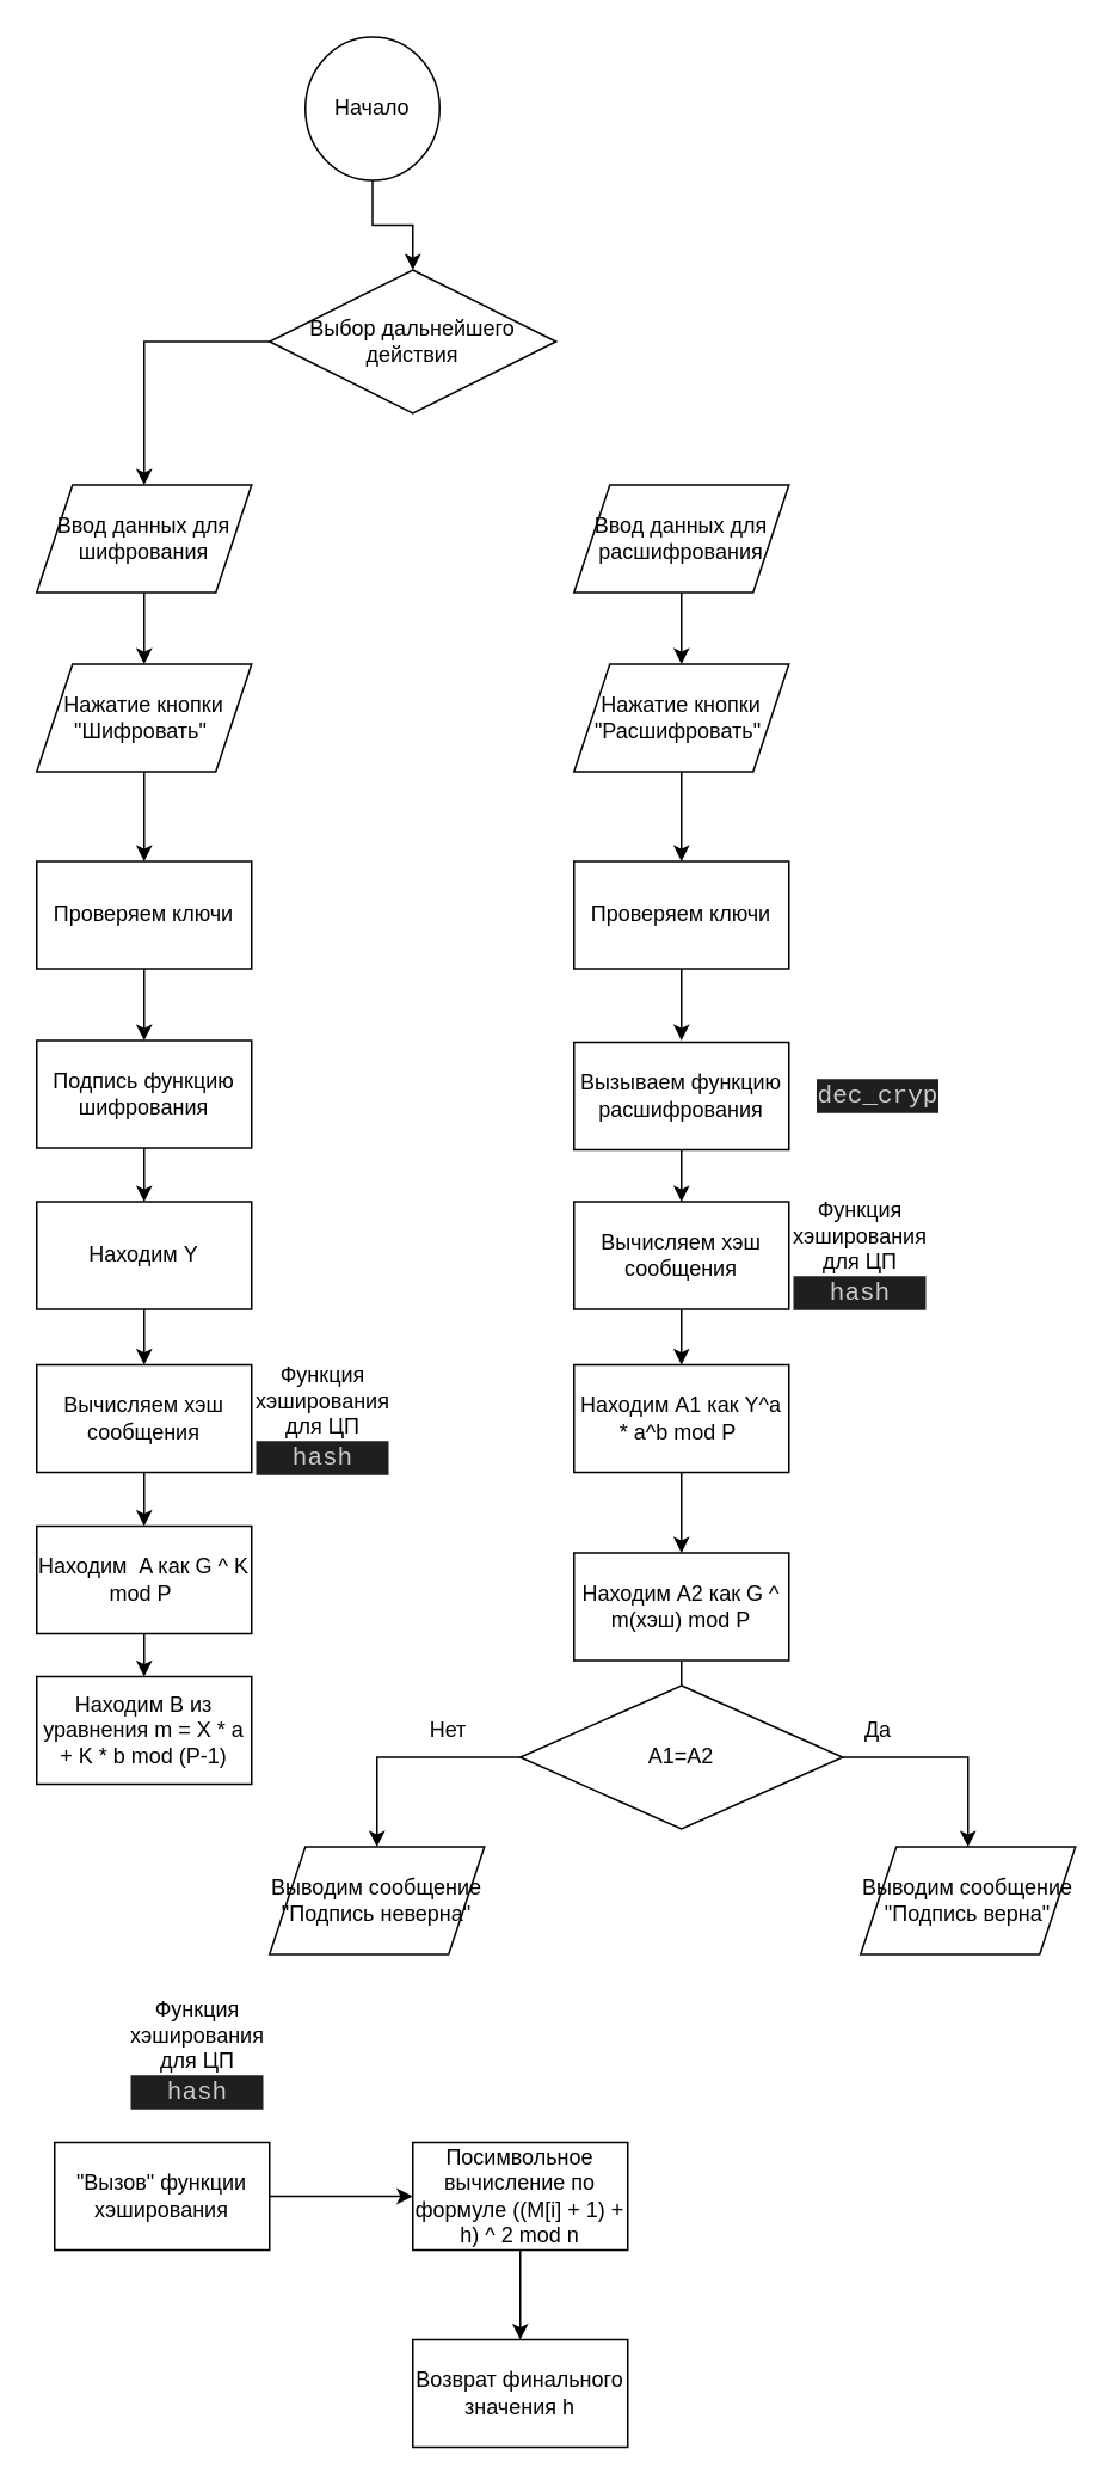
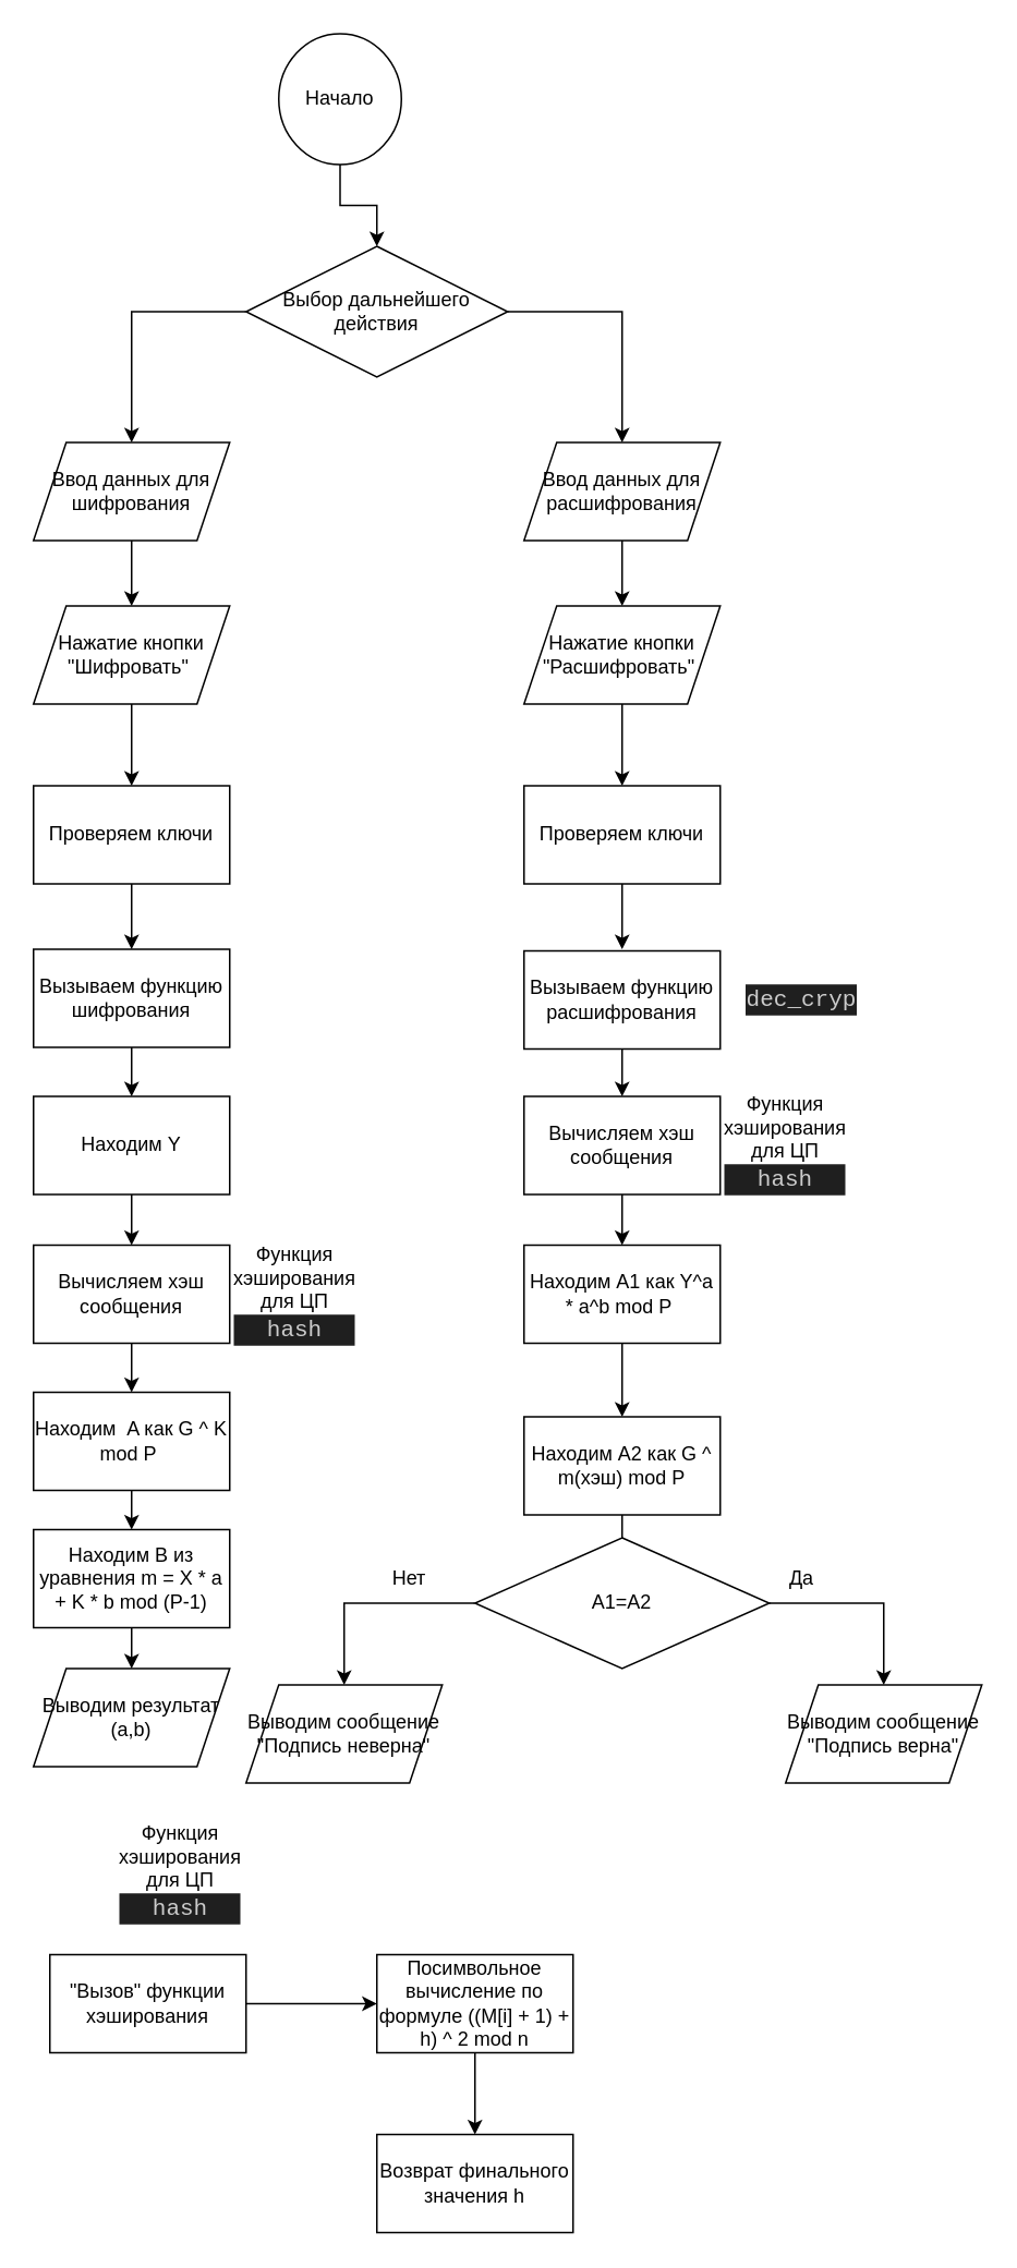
  <mxCell id="0" />
  <mxCell id="1" parent="0" />
  <mxCell id="2" value="" style="edgeStyle=orthogonalEdgeStyle;rounded=0;orthogonalLoop=1;jettySize=auto;html=1;" parent="1" source="3" target="6" edge="1"><mxGeometry relative="1" as="geometry" /></mxCell>
  <mxCell id="3" value="Начало" style="ellipse;whiteSpace=wrap;html=1;" parent="1" vertex="1"><mxGeometry x="170" y="20" width="75" height="80" as="geometry" /></mxCell>
  <mxCell id="4" value="" style="edgeStyle=orthogonalEdgeStyle;rounded=0;orthogonalLoop=1;jettySize=auto;html=1;" parent="1" source="6" target="8" edge="1"><mxGeometry relative="1" as="geometry" /></mxCell>
+ <mxCell id="5" value="" style="edgeStyle=orthogonalEdgeStyle;rounded=0;orthogonalLoop=1;jettySize=auto;html=1;" parent="1" source="6" target="10" edge="1"><mxGeometry relative="1" as="geometry" /></mxCell>
  <mxCell id="6" value="Выбор дальнейшего действия" style="rhombus;whiteSpace=wrap;html=1;" parent="1" vertex="1"><mxGeometry x="150" y="150" width="160" height="80" as="geometry" /></mxCell>
  <mxCell id="7" value="" style="edgeStyle=orthogonalEdgeStyle;rounded=0;orthogonalLoop=1;jettySize=auto;html=1;" parent="1" source="8" target="12" edge="1"><mxGeometry relative="1" as="geometry" /></mxCell>
  <mxCell id="8" value="Ввод данных для шифрования" style="shape=parallelogram;perimeter=parallelogramPerimeter;whiteSpace=wrap;html=1;fixedSize=1;" parent="1" vertex="1"><mxGeometry x="20" y="270" width="120" height="60" as="geometry" /></mxCell>
  <mxCell id="9" value="" style="edgeStyle=orthogonalEdgeStyle;rounded=0;orthogonalLoop=1;jettySize=auto;html=1;" parent="1" source="10" target="14" edge="1"><mxGeometry relative="1" as="geometry" /></mxCell>
  <mxCell id="10" value="Ввод данных для расшифрования" style="shape=parallelogram;perimeter=parallelogramPerimeter;whiteSpace=wrap;html=1;fixedSize=1;" parent="1" vertex="1"><mxGeometry x="320" y="270" width="120" height="60" as="geometry" /></mxCell>
  <mxCell id="11" value="" style="edgeStyle=orthogonalEdgeStyle;rounded=0;orthogonalLoop=1;jettySize=auto;html=1;" parent="1" source="12" edge="1"><mxGeometry relative="1" as="geometry"><mxPoint x="80" y="480" as="targetPoint" /></mxGeometry></mxCell>
  <mxCell id="12" value="Нажатие кнопки &quot;Шифровать&quot;&amp;nbsp;" style="shape=parallelogram;perimeter=parallelogramPerimeter;whiteSpace=wrap;html=1;fixedSize=1;" parent="1" vertex="1"><mxGeometry x="20" y="370" width="120" height="60" as="geometry" /></mxCell>
  <mxCell id="13" value="" style="edgeStyle=orthogonalEdgeStyle;rounded=0;orthogonalLoop=1;jettySize=auto;html=1;" edge="1" parent="1" source="14" target="27"><mxGeometry relative="1" as="geometry" /></mxCell>
  <mxCell id="14" value="Нажатие кнопки &quot;Расшифровать&quot;&amp;nbsp;" style="shape=parallelogram;perimeter=parallelogramPerimeter;whiteSpace=wrap;html=1;fixedSize=1;" parent="1" vertex="1"><mxGeometry x="320" y="370" width="120" height="60" as="geometry" /></mxCell>
+ <mxCell id="15" value="Выводим результат (a,b)" style="shape=parallelogram;perimeter=parallelogramPerimeter;whiteSpace=wrap;html=1;fixedSize=1;" vertex="1" parent="1"><mxGeometry x="20" y="1020" width="120" height="60" as="geometry" /></mxCell>
  <mxCell id="16" value="" style="edgeStyle=orthogonalEdgeStyle;rounded=0;orthogonalLoop=1;jettySize=auto;html=1;" edge="1" parent="1" source="17" target="19"><mxGeometry relative="1" as="geometry" /></mxCell>
  <mxCell id="17" value="Проверяем ключи" style="rounded=0;whiteSpace=wrap;html=1;" vertex="1" parent="1"><mxGeometry x="20" y="480" width="120" height="60" as="geometry" /></mxCell>
  <mxCell id="18" value="" style="edgeStyle=orthogonalEdgeStyle;rounded=0;orthogonalLoop=1;jettySize=auto;html=1;" edge="1" parent="1" source="19" target="21"><mxGeometry relative="1" as="geometry" /></mxCell>
- <mxCell id="19" value="Подпись функцию шифрования" style="whiteSpace=wrap;html=1;rounded=0;" vertex="1" parent="1"><mxGeometry x="20" y="580" width="120" height="60" as="geometry" /></mxCell>
+ <mxCell id="19" value="Вызываем функцию шифрования" style="whiteSpace=wrap;html=1;rounded=0;" vertex="1" parent="1"><mxGeometry x="20" y="580" width="120" height="60" as="geometry" /></mxCell>
  <mxCell id="20" value="" style="edgeStyle=orthogonalEdgeStyle;rounded=0;orthogonalLoop=1;jettySize=auto;html=1;" edge="1" parent="1" source="21" target="23"><mxGeometry relative="1" as="geometry" /></mxCell>
  <mxCell id="21" value="Находим Y" style="whiteSpace=wrap;html=1;rounded=0;" vertex="1" parent="1"><mxGeometry x="20" y="670" width="120" height="60" as="geometry" /></mxCell>
  <mxCell id="22" value="" style="edgeStyle=orthogonalEdgeStyle;rounded=0;orthogonalLoop=1;jettySize=auto;html=1;" edge="1" parent="1" source="23" target="25"><mxGeometry relative="1" as="geometry" /></mxCell>
  <mxCell id="23" value="Вычисляем хэш сообщения" style="whiteSpace=wrap;html=1;rounded=0;" vertex="1" parent="1"><mxGeometry x="20" y="761" width="120" height="60" as="geometry" /></mxCell>
  <mxCell id="24" value="" style="edgeStyle=orthogonalEdgeStyle;rounded=0;orthogonalLoop=1;jettySize=auto;html=1;" edge="1" parent="1" source="25" target="51"><mxGeometry relative="1" as="geometry" /></mxCell>
  <mxCell id="25" value="Находим&amp;nbsp; A как G ^ K mod P&amp;nbsp;" style="rounded=0;whiteSpace=wrap;html=1;" vertex="1" parent="1"><mxGeometry x="20" y="851" width="120" height="60" as="geometry" /></mxCell>
  <mxCell id="26" value="" style="edgeStyle=orthogonalEdgeStyle;rounded=0;orthogonalLoop=1;jettySize=auto;html=1;" edge="1" parent="1" source="27"><mxGeometry relative="1" as="geometry"><mxPoint x="380" y="580" as="targetPoint" /></mxGeometry></mxCell>
  <mxCell id="27" value="Проверяем ключи" style="rounded=0;whiteSpace=wrap;html=1;" vertex="1" parent="1"><mxGeometry x="320" y="480" width="120" height="60" as="geometry" /></mxCell>
  <mxCell id="28" value="&lt;div style=&quot;color: rgb(204, 204, 204); background-color: rgb(31, 31, 31); font-family: Consolas, &amp;quot;Courier New&amp;quot;, monospace; font-size: 14px; line-height: 19px;&quot;&gt;dec_cryp&lt;/div&gt;" style="text;html=1;strokeColor=none;fillColor=none;align=center;verticalAlign=middle;whiteSpace=wrap;rounded=0;" vertex="1" parent="1"><mxGeometry x="460" y="596" width="60" height="30" as="geometry" /></mxCell>
  <mxCell id="29" value="" style="edgeStyle=orthogonalEdgeStyle;rounded=0;orthogonalLoop=1;jettySize=auto;html=1;" edge="1" parent="1" source="30" target="32"><mxGeometry relative="1" as="geometry" /></mxCell>
  <mxCell id="30" value="Вызываем функцию расшифрования" style="whiteSpace=wrap;html=1;rounded=0;" vertex="1" parent="1"><mxGeometry x="320" y="581" width="120" height="60" as="geometry" /></mxCell>
  <mxCell id="31" value="" style="edgeStyle=orthogonalEdgeStyle;rounded=0;orthogonalLoop=1;jettySize=auto;html=1;" edge="1" parent="1" source="32" target="53"><mxGeometry relative="1" as="geometry" /></mxCell>
  <mxCell id="32" value="Вычисляем хэш сообщения" style="whiteSpace=wrap;html=1;rounded=0;" vertex="1" parent="1"><mxGeometry x="320" y="670" width="120" height="60" as="geometry" /></mxCell>
  <mxCell id="33" value="" style="edgeStyle=orthogonalEdgeStyle;rounded=0;orthogonalLoop=1;jettySize=auto;html=1;" edge="1" parent="1" source="34"><mxGeometry relative="1" as="geometry"><mxPoint x="380" y="941" as="targetPoint" /></mxGeometry></mxCell>
  <mxCell id="34" value="Находим A2 как G ^ m(хэш) mod P" style="rounded=0;whiteSpace=wrap;html=1;" vertex="1" parent="1"><mxGeometry x="320" y="866" width="120" height="60" as="geometry" /></mxCell>
  <mxCell id="35" value="" style="edgeStyle=orthogonalEdgeStyle;rounded=0;orthogonalLoop=1;jettySize=auto;html=1;" edge="1" parent="1" source="37" target="38"><mxGeometry relative="1" as="geometry" /></mxCell>
  <mxCell id="36" value="" style="edgeStyle=orthogonalEdgeStyle;rounded=0;orthogonalLoop=1;jettySize=auto;html=1;" edge="1" parent="1" source="37" target="39"><mxGeometry relative="1" as="geometry" /></mxCell>
  <mxCell id="37" value="A1=A2" style="rhombus;whiteSpace=wrap;html=1;" vertex="1" parent="1"><mxGeometry x="290" y="940" width="180" height="80" as="geometry" /></mxCell>
  <mxCell id="38" value="Выводим сообщение &quot;Подпись верна&quot;" style="shape=parallelogram;perimeter=parallelogramPerimeter;whiteSpace=wrap;html=1;fixedSize=1;" vertex="1" parent="1"><mxGeometry x="480" y="1030" width="120" height="60" as="geometry" /></mxCell>
  <mxCell id="39" value="Выводим сообщение &quot;Подпись неверна&quot;" style="shape=parallelogram;perimeter=parallelogramPerimeter;whiteSpace=wrap;html=1;fixedSize=1;" vertex="1" parent="1"><mxGeometry x="150" y="1030" width="120" height="60" as="geometry" /></mxCell>
  <mxCell id="40" value="Да" style="text;html=1;strokeColor=none;fillColor=none;align=center;verticalAlign=middle;whiteSpace=wrap;rounded=0;" vertex="1" parent="1"><mxGeometry x="460" y="950" width="60" height="30" as="geometry" /></mxCell>
  <mxCell id="41" value="Нет" style="text;html=1;strokeColor=none;fillColor=none;align=center;verticalAlign=middle;whiteSpace=wrap;rounded=0;" vertex="1" parent="1"><mxGeometry x="220" y="950" width="60" height="30" as="geometry" /></mxCell>
  <mxCell id="42" value="" style="edgeStyle=orthogonalEdgeStyle;rounded=0;orthogonalLoop=1;jettySize=auto;html=1;" edge="1" parent="1" source="43" target="45"><mxGeometry relative="1" as="geometry" /></mxCell>
  <mxCell id="43" value="&quot;Вызов&quot; функции хэширования" style="rounded=0;whiteSpace=wrap;html=1;" vertex="1" parent="1"><mxGeometry x="30" y="1195" width="120" height="60" as="geometry" /></mxCell>
  <mxCell id="44" value="" style="edgeStyle=orthogonalEdgeStyle;rounded=0;orthogonalLoop=1;jettySize=auto;html=1;" edge="1" parent="1" source="45" target="46"><mxGeometry relative="1" as="geometry" /></mxCell>
  <mxCell id="45" value="Посимвольное вычисление по формуле ((M[i] + 1) + h) ^ 2 mod n" style="whiteSpace=wrap;html=1;rounded=0;" vertex="1" parent="1"><mxGeometry x="230" y="1195" width="120" height="60" as="geometry" /></mxCell>
  <mxCell id="46" value="Возврат финального значения h" style="whiteSpace=wrap;html=1;rounded=0;" vertex="1" parent="1"><mxGeometry x="230" y="1305" width="120" height="60" as="geometry" /></mxCell>
  <mxCell id="47" value="Функция хэширования для ЦП&lt;br&gt;&lt;div style=&quot;color: rgb(204, 204, 204); background-color: rgb(31, 31, 31); font-family: Consolas, &amp;quot;Courier New&amp;quot;, monospace; font-size: 14px; line-height: 19px;&quot;&gt;hash&lt;/div&gt;" style="text;html=1;strokeColor=none;fillColor=none;align=center;verticalAlign=middle;whiteSpace=wrap;rounded=0;" vertex="1" parent="1"><mxGeometry x="80" y="1130" width="60" height="30" as="geometry" /></mxCell>
  <mxCell id="48" value="Функция хэширования для ЦП&lt;br&gt;&lt;div style=&quot;color: rgb(204, 204, 204); background-color: rgb(31, 31, 31); font-family: Consolas, &amp;quot;Courier New&amp;quot;, monospace; font-size: 14px; line-height: 19px;&quot;&gt;hash&lt;/div&gt;" style="text;html=1;strokeColor=none;fillColor=none;align=center;verticalAlign=middle;whiteSpace=wrap;rounded=0;" vertex="1" parent="1"><mxGeometry x="150" y="776" width="60" height="30" as="geometry" /></mxCell>
  <mxCell id="49" value="Функция хэширования для ЦП&lt;br&gt;&lt;div style=&quot;color: rgb(204, 204, 204); background-color: rgb(31, 31, 31); font-family: Consolas, &amp;quot;Courier New&amp;quot;, monospace; font-size: 14px; line-height: 19px;&quot;&gt;hash&lt;/div&gt;" style="text;html=1;strokeColor=none;fillColor=none;align=center;verticalAlign=middle;whiteSpace=wrap;rounded=0;" vertex="1" parent="1"><mxGeometry x="450" y="684" width="60" height="30" as="geometry" /></mxCell>
+ <mxCell id="50" value="" style="edgeStyle=orthogonalEdgeStyle;rounded=0;orthogonalLoop=1;jettySize=auto;html=1;" edge="1" parent="1" source="51" target="15"><mxGeometry relative="1" as="geometry" /></mxCell>
  <mxCell id="51" value="Находим B из уравнения m = X * a + K * b mod (P-1)" style="rounded=0;whiteSpace=wrap;html=1;" vertex="1" parent="1"><mxGeometry x="20" y="935" width="120" height="60" as="geometry" /></mxCell>
  <mxCell id="52" value="" style="edgeStyle=orthogonalEdgeStyle;rounded=0;orthogonalLoop=1;jettySize=auto;html=1;entryX=0.5;entryY=0;entryDx=0;entryDy=0;" edge="1" parent="1" source="53" target="34"><mxGeometry relative="1" as="geometry" /></mxCell>
  <mxCell id="53" value="Находим A1 как Y^a * a^b mod P&amp;nbsp;" style="whiteSpace=wrap;html=1;rounded=0;" vertex="1" parent="1"><mxGeometry x="320" y="761" width="120" height="60" as="geometry" /></mxCell>
